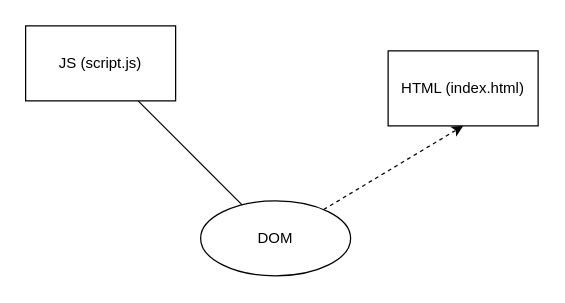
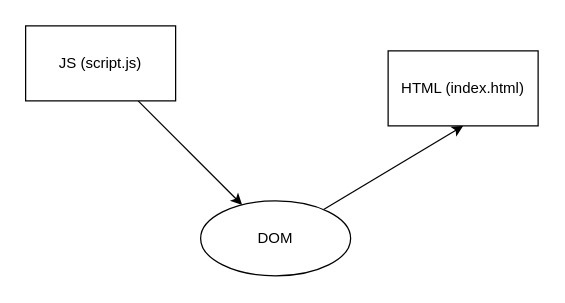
  <mxCell id="0" />
  <mxCell id="1" parent="0" />
- <mxCell id="2" style="edgeStyle=none;html=1;endArrow=none;" edge="1" parent="1" source="3" target="6"><mxGeometry relative="1" as="geometry" /></mxCell>
+ <mxCell id="2" style="edgeStyle=none;html=1;" edge="1" parent="1" source="3" target="6"><mxGeometry relative="1" as="geometry" /></mxCell>
  <mxCell id="3" value="JS (script.js)" style="whiteSpace=wrap;html=1;" vertex="1" parent="1"><mxGeometry x="20" y="20" width="120" height="60" as="geometry" /></mxCell>
  <mxCell id="4" value="HTML (index.html)" style="whiteSpace=wrap;html=1;" vertex="1" parent="1"><mxGeometry x="310" y="40" width="120" height="60" as="geometry" /></mxCell>
- <mxCell id="5" style="edgeStyle=none;html=1;entryX=0.5;entryY=1;entryDx=0;entryDy=0;dashed=1;" edge="1" parent="1" source="6" target="4"><mxGeometry relative="1" as="geometry" /></mxCell>
+ <mxCell id="5" style="edgeStyle=none;html=1;entryX=0.5;entryY=1;entryDx=0;entryDy=0;" edge="1" parent="1" source="6" target="4"><mxGeometry relative="1" as="geometry" /></mxCell>
  <mxCell id="6" value="DOM" style="ellipse;whiteSpace=wrap;html=1;" vertex="1" parent="1"><mxGeometry x="160" y="160" width="120" height="60" as="geometry" /></mxCell>
